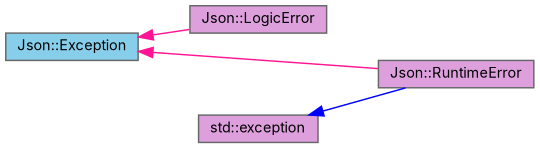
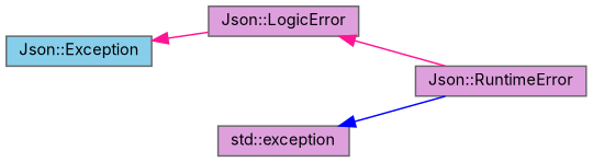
  digraph {
    fontname=Inter
    rankdir=LR
    node [color=gray40 fillcolor=plum fontname=Inter fontsize=10 shape=box style=filled]
    edge [color=deeppink dir=back fontname=Inter fontsize=10 labelfontname=Helvetica labelfontsize=10 style=solid]
    n1 [fillcolor=skyblue fontcolor=black height=0.2 label="Json::Exception" width=0.4]
    n2 [height=0.2 label="Json::LogicError" width=0.4]
    n3 [height=0.2 label="Json::RuntimeError" width=0.4]
    n4 [height=0.2 label="std::exception" width=0.4]
    n1 -> n2
-   n1 -> n3
+   n2 -> n3
    n4 -> n3 [color=blue]
  }
